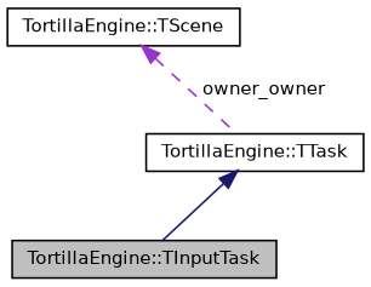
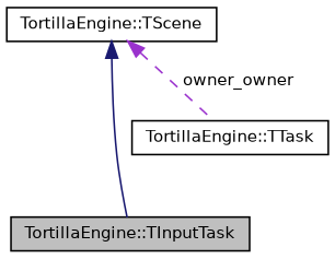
  digraph {
    node [color=black fillcolor=white fontname=Helvetica fontsize=10 shape=record style=filled]
    edge [dir=back fontname=Helvetica fontsize=10 labelfontname=Helvetica labelfontsize=10]
    n1 [fillcolor=grey75 fontcolor=black height=0.2 label="TortillaEngine::TInputTask" width=0.4]
    n2 [height=0.2 label="TortillaEngine::TTask" width=0.4]
    n3 [height=0.2 label="TortillaEngine::TScene" width=0.4]
-   n2 -> n1 [color=midnightblue style=solid]
+   n3 -> n1 [color=midnightblue style=solid]
    n3 -> n2 [color=darkorchid3 label=" owner_owner" style=dashed]
  }
